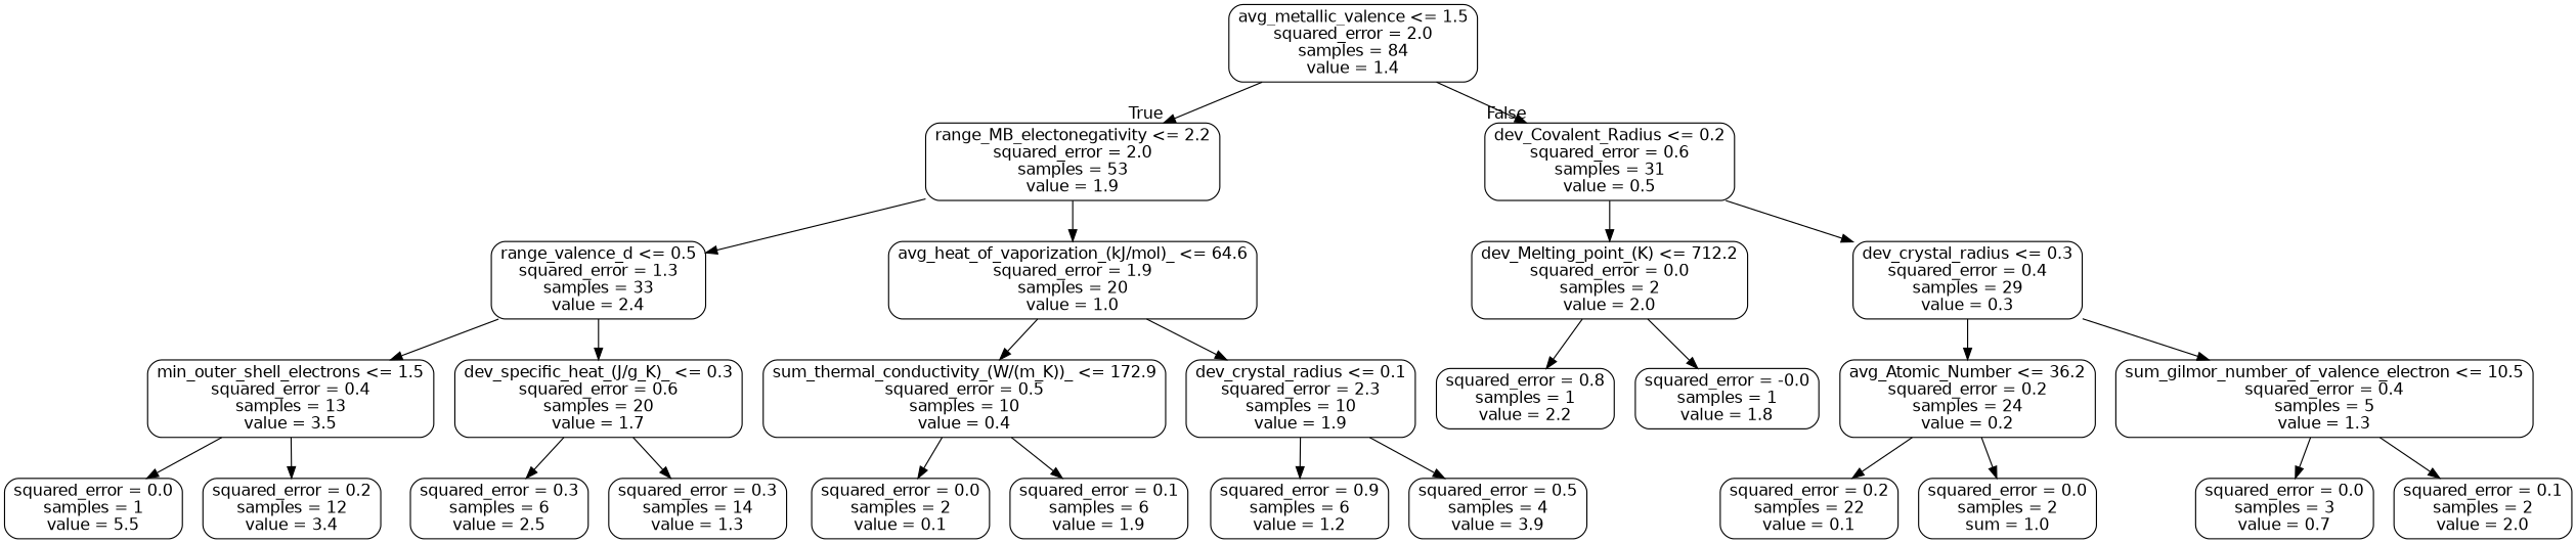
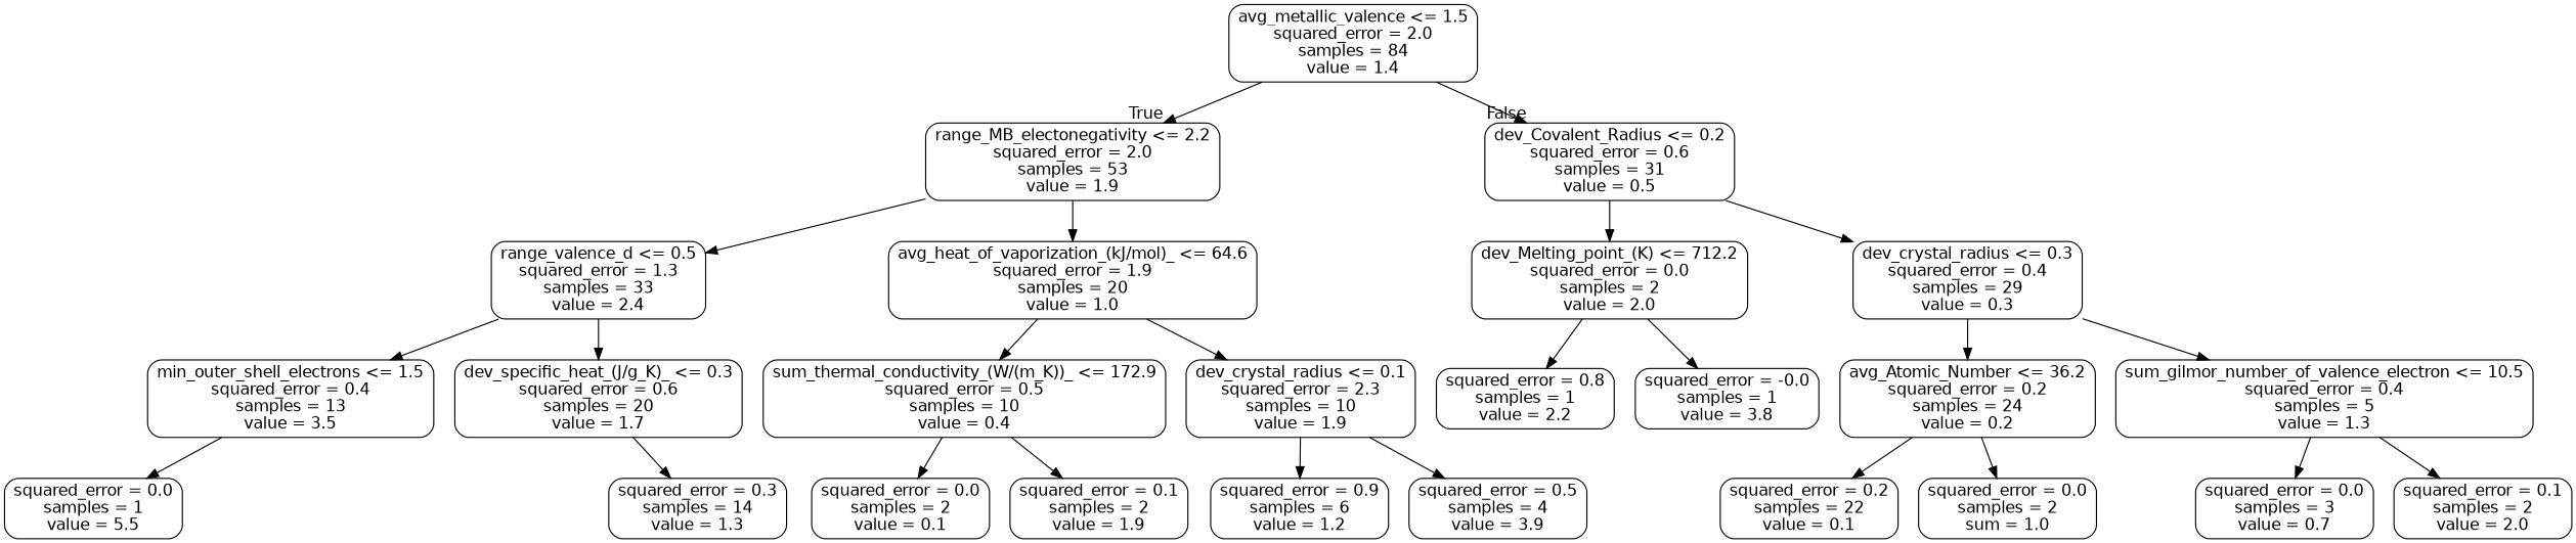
  digraph {
    node [color=black fontname=helvetica shape=box style=rounded]
    edge [fontname=helvetica]
    n1 [label="avg_metallic_valence <= 1.5\nsquared_error = 2.0\nsamples = 84\nvalue = 1.4"]
    n2 [label="range_MB_electonegativity <= 2.2\nsquared_error = 2.0\nsamples = 53\nvalue = 1.9"]
    n3 [label="dev_Covalent_Radius <= 0.2\nsquared_error = 0.6\nsamples = 31\nvalue = 0.5"]
    n4 [label="range_valence_d <= 0.5\nsquared_error = 1.3\nsamples = 33\nvalue = 2.4"]
    n5 [label="avg_heat_of_vaporization_(kJ/mol)_ <= 64.6\nsquared_error = 1.9\nsamples = 20\nvalue = 1.0"]
    n6 [label="dev_Melting_point_(K) <= 712.2\nsquared_error = 0.0\nsamples = 2\nvalue = 2.0"]
    n7 [label="dev_crystal_radius <= 0.3\nsquared_error = 0.4\nsamples = 29\nvalue = 0.3"]
    n8 [label="min_outer_shell_electrons <= 1.5\nsquared_error = 0.4\nsamples = 13\nvalue = 3.5"]
    n9 [label="dev_specific_heat_(J/g_K)_ <= 0.3\nsquared_error = 0.6\nsamples = 20\nvalue = 1.7"]
    n10 [label="sum_thermal_conductivity_(W/(m_K))_ <= 172.9\nsquared_error = 0.5\nsamples = 10\nvalue = 0.4"]
    n11 [label="dev_crystal_radius <= 0.1\nsquared_error = 2.3\nsamples = 10\nvalue = 1.9"]
    n12 [label="squared_error = 0.0\nsamples = 1\nvalue = 5.5"]
-   n13 [label="squared_error = 0.2\nsamples = 12\nvalue = 3.4"]
-   n14 [label="squared_error = 0.3\nsamples = 6\nvalue = 2.5"]
    n15 [label="squared_error = 0.3\nsamples = 14\nvalue = 1.3"]
    n16 [label="squared_error = 0.0\nsamples = 2\nvalue = 0.1"]
-   n17 [label="squared_error = 0.1\nsamples = 6\nvalue = 1.9"]
+   n17 [label="squared_error = 0.1\nsamples = 2\nvalue = 1.9"]
    n18 [label="squared_error = 0.9\nsamples = 6\nvalue = 1.2"]
    n19 [label="squared_error = 0.5\nsamples = 4\nvalue = 3.9"]
    n20 [label="squared_error = 0.8\nsamples = 1\nvalue = 2.2"]
-   n21 [label="squared_error = -0.0\nsamples = 1\nvalue = 1.8"]
+   n21 [label="squared_error = -0.0\nsamples = 1\nvalue = 3.8"]
    n22 [label="avg_Atomic_Number <= 36.2\nsquared_error = 0.2\nsamples = 24\nvalue = 0.2"]
    n23 [label="sum_gilmor_number_of_valence_electron <= 10.5\nsquared_error = 0.4\nsamples = 5\nvalue = 1.3"]
    n24 [label="squared_error = 0.2\nsamples = 22\nvalue = 0.1"]
    n25 [label="squared_error = 0.0\nsamples = 2\nsum = 1.0"]
    n26 [label="squared_error = 0.0\nsamples = 3\nvalue = 0.7"]
    n27 [label="squared_error = 0.1\nsamples = 2\nvalue = 2.0"]
    n1 -> n2 [headlabel=True labelangle=45 labeldistance=2.5]
    n1 -> n3 [headlabel=False labelangle=-45 labeldistance=2.5]
    n2 -> n4
    n2 -> n5
    n3 -> n6
    n3 -> n7
    n4 -> n8
    n4 -> n9
    n5 -> n10
    n5 -> n11
    n6 -> n20
    n6 -> n21
    n7 -> n22
    n7 -> n23
    n8 -> n12
-   n8 -> n13
-   n9 -> n14
    n9 -> n15
    n10 -> n16
    n10 -> n17
    n11 -> n18
    n11 -> n19
    n22 -> n24
    n22 -> n25
    n23 -> n26
    n23 -> n27
  }
